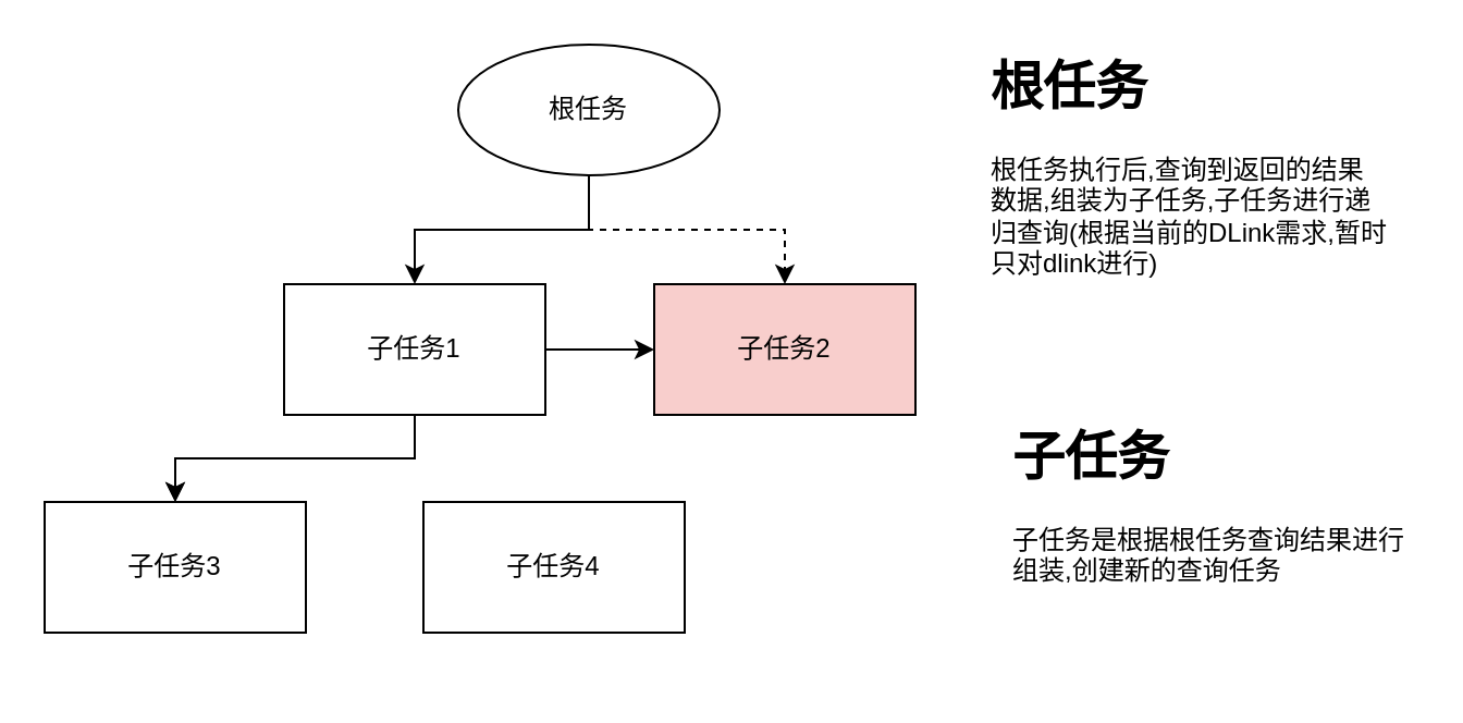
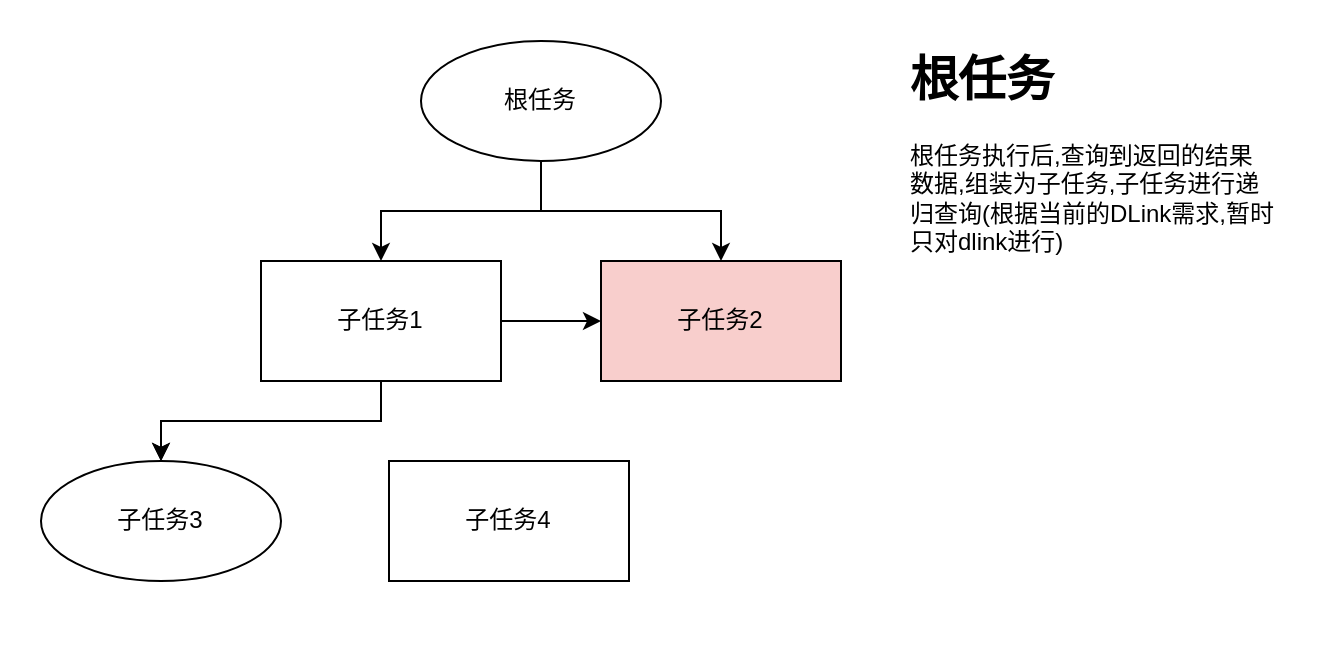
  <mxCell id="0" />
  <mxCell id="1" parent="0" />
  <mxCell id="2" value="" style="edgeStyle=orthogonalEdgeStyle;rounded=0;orthogonalLoop=1;jettySize=auto;html=1;" edge="1" parent="1" source="4" target="8"><mxGeometry relative="1" as="geometry" /></mxCell>
- <mxCell id="3" value="" style="edgeStyle=orthogonalEdgeStyle;rounded=0;orthogonalLoop=1;jettySize=auto;html=1;dashed=1;" edge="1" parent="1" source="4" target="9"><mxGeometry relative="1" as="geometry" /></mxCell>
+ <mxCell id="3" value="" style="edgeStyle=orthogonalEdgeStyle;rounded=0;orthogonalLoop=1;jettySize=auto;html=1;" edge="1" parent="1" source="4" target="9"><mxGeometry relative="1" as="geometry" /></mxCell>
  <mxCell id="4" value="根任务" style="ellipse;whiteSpace=wrap;html=1;" vertex="1" parent="1"><mxGeometry x="210" y="20" width="120" height="60" as="geometry" /></mxCell>
  <mxCell id="5" value="" style="edgeStyle=orthogonalEdgeStyle;rounded=0;orthogonalLoop=1;jettySize=auto;html=1;" edge="1" parent="1" source="8" target="10"><mxGeometry relative="1" as="geometry" /></mxCell>
  <mxCell id="6" value="" style="edgeStyle=orthogonalEdgeStyle;rounded=0;orthogonalLoop=1;jettySize=auto;html=1;" edge="1" parent="1" source="8" target="10"><mxGeometry relative="1" as="geometry" /></mxCell>
  <mxCell id="7" value="" style="edgeStyle=orthogonalEdgeStyle;rounded=0;orthogonalLoop=1;jettySize=auto;html=1;" edge="1" parent="1" source="8" target="9"><mxGeometry relative="1" as="geometry" /></mxCell>
  <mxCell id="8" value="子任务1" style="rounded=0;whiteSpace=wrap;html=1;" vertex="1" parent="1"><mxGeometry x="130" y="130" width="120" height="60" as="geometry" /></mxCell>
  <mxCell id="9" value="子任务2" style="rounded=0;whiteSpace=wrap;html=1;fillColor=#f8cecc;" vertex="1" parent="1"><mxGeometry x="300" y="130" width="120" height="60" as="geometry" /></mxCell>
- <mxCell id="10" value="子任务3" style="rounded=0;whiteSpace=wrap;html=1;" vertex="1" parent="1"><mxGeometry x="20" y="230" width="120" height="60" as="geometry" /></mxCell>
+ <mxCell id="10" value="子任务3" style="ellipse;whiteSpace=wrap;html=1;" vertex="1" parent="1"><mxGeometry x="20" y="230" width="120" height="60" as="geometry" /></mxCell>
  <mxCell id="11" value="子任务4" style="rounded=0;whiteSpace=wrap;html=1;" vertex="1" parent="1"><mxGeometry x="194" y="230" width="120" height="60" as="geometry" /></mxCell>
  <mxCell id="12" value="&lt;h1&gt;根任务&lt;/h1&gt;&lt;p&gt;根任务执行后,查询到返回的结果数据,组装为子任务,子任务进行递归查询(根据当前的DLink需求,暂时只对dlink进行)&lt;/p&gt;" style="text;html=1;strokeColor=none;fillColor=none;spacing=5;spacingTop=-20;whiteSpace=wrap;overflow=hidden;rounded=0;" vertex="1" parent="1"><mxGeometry x="450" y="20" width="190" height="120" as="geometry" /></mxCell>
- <mxCell id="13" value="&lt;h1&gt;子任务&lt;/h1&gt;&lt;p&gt;子任务是根据根任务查询结果进行组装,创建新的查询任务&lt;/p&gt;" style="text;html=1;strokeColor=none;fillColor=none;spacing=5;spacingTop=-20;whiteSpace=wrap;overflow=hidden;rounded=0;" vertex="1" parent="1"><mxGeometry x="460" y="190" width="190" height="120" as="geometry" /></mxCell>
